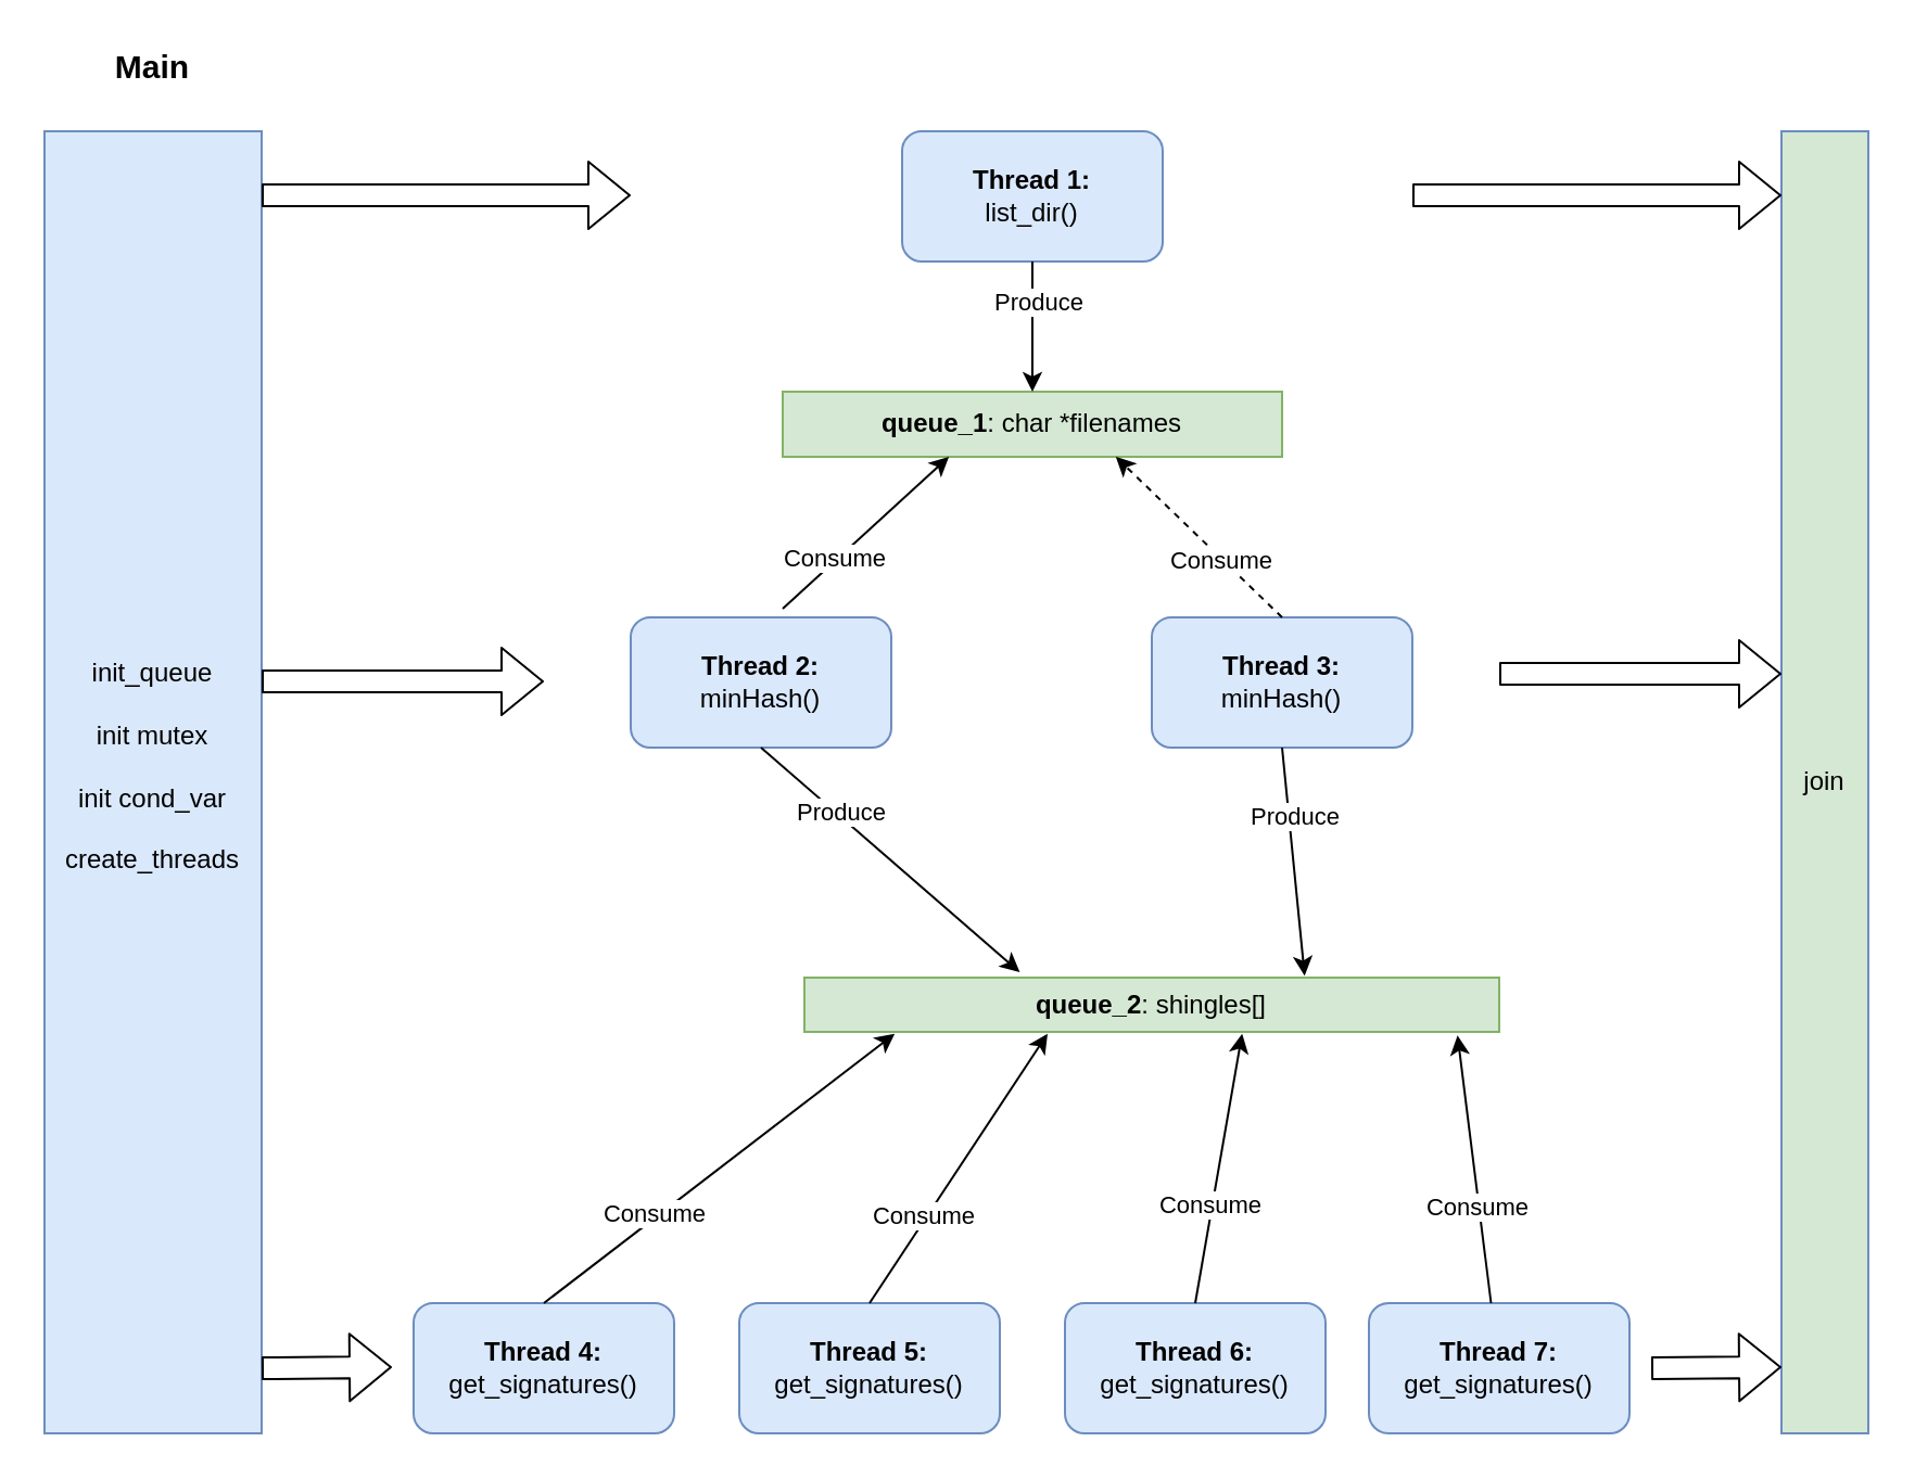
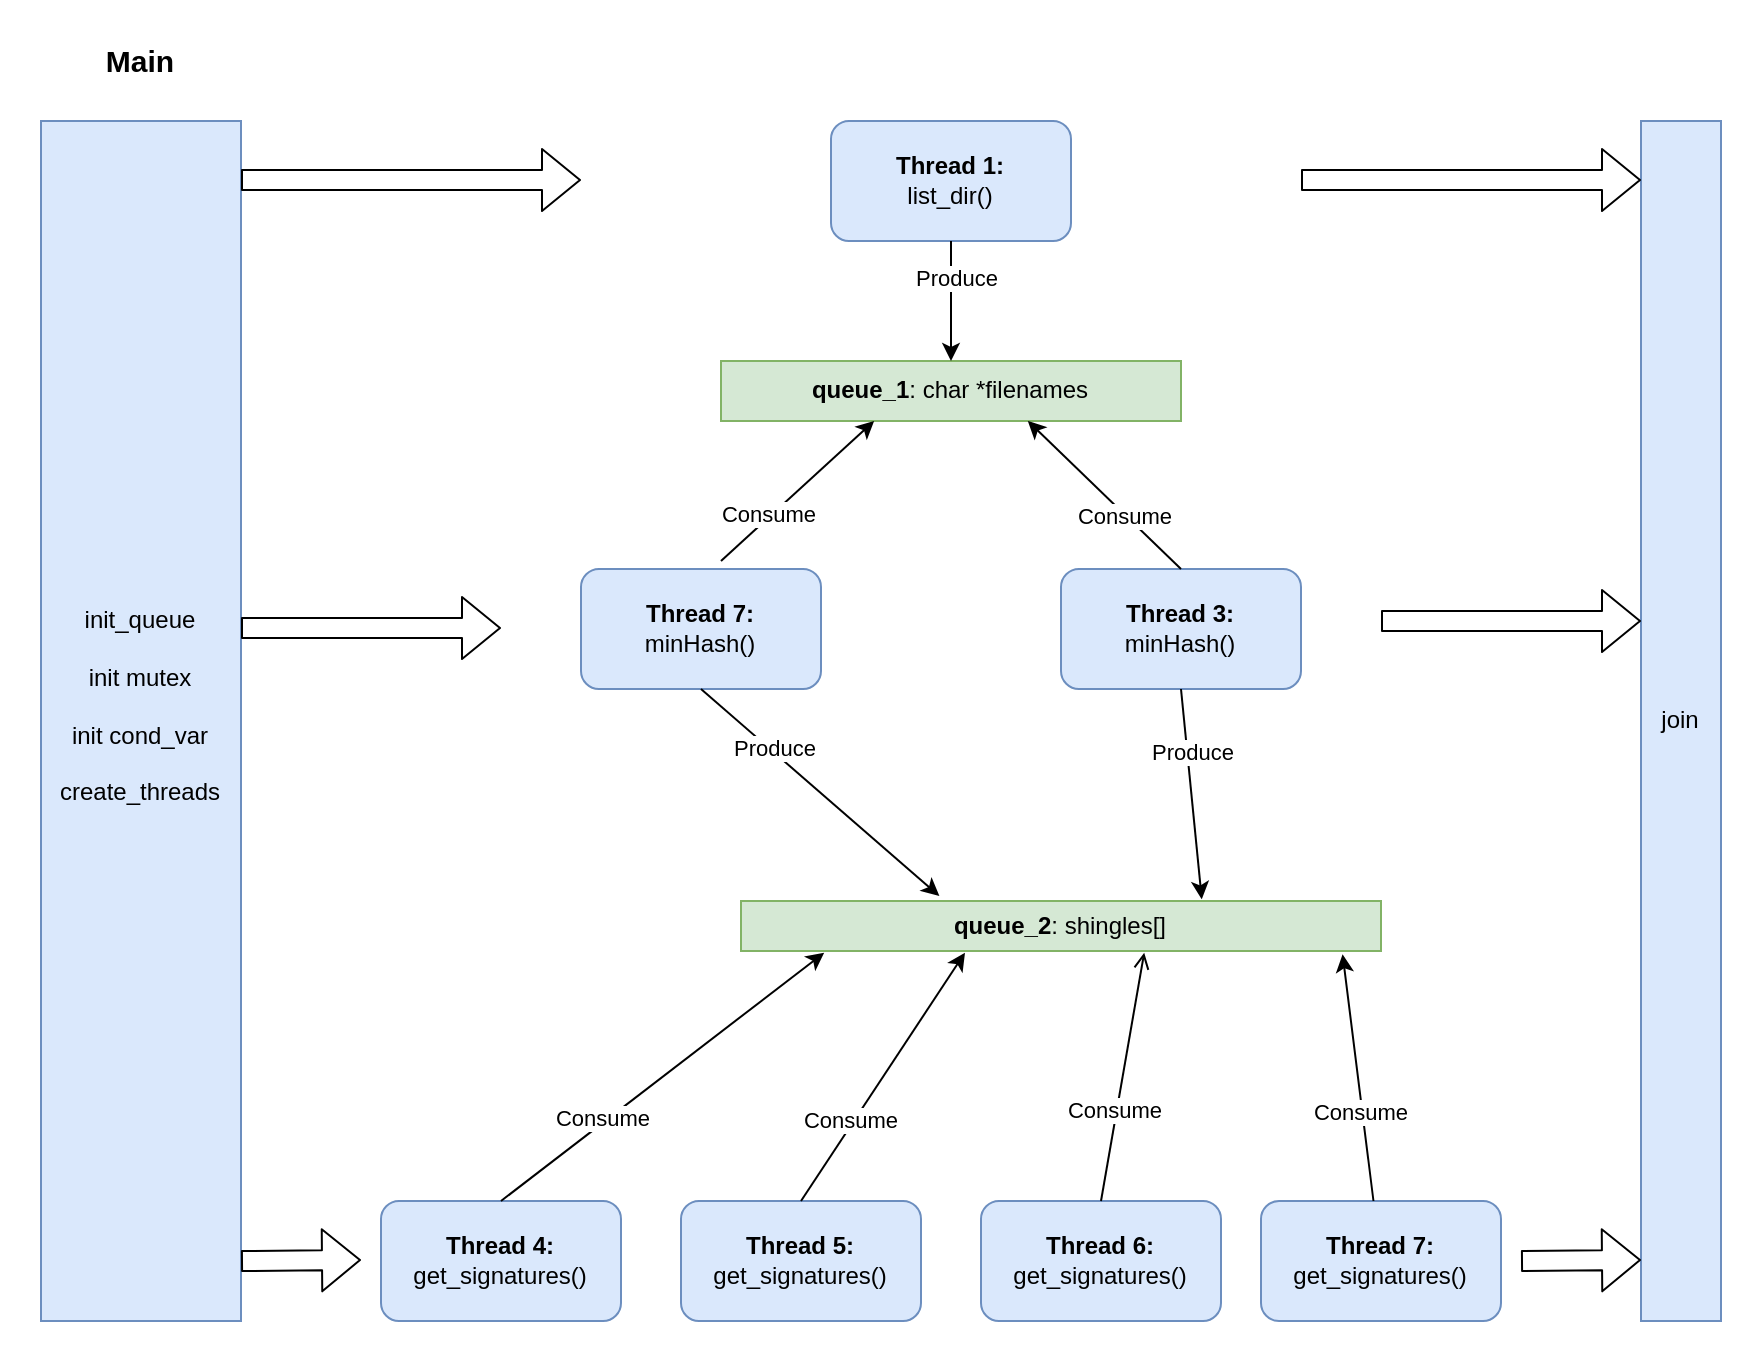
  <mxCell id="0" />
  <mxCell id="1" parent="0" />
  <mxCell id="2" value="&lt;b&gt;Thread 1:&lt;/b&gt;&lt;br&gt;list_dir()" style="rounded=1;whiteSpace=wrap;html=1;fillColor=#dae8fc;strokeColor=#6c8ebf;" vertex="1" parent="1"><mxGeometry x="415" y="60" width="120" height="60" as="geometry" /></mxCell>
- <mxCell id="3" value="&lt;b&gt;Thread 2:&lt;/b&gt;&lt;br&gt;minHash()" style="rounded=1;whiteSpace=wrap;html=1;fillColor=#dae8fc;strokeColor=#6c8ebf;" vertex="1" parent="1"><mxGeometry x="290" y="284" width="120" height="60" as="geometry" /></mxCell>
+ <mxCell id="3" value="&lt;b&gt;Thread 7:&lt;/b&gt;&lt;br&gt;minHash()" style="rounded=1;whiteSpace=wrap;html=1;fillColor=#dae8fc;strokeColor=#6c8ebf;" vertex="1" parent="1"><mxGeometry x="290" y="284" width="120" height="60" as="geometry" /></mxCell>
  <mxCell id="4" value="&lt;b&gt;Thread 3:&lt;/b&gt;&lt;br&gt;minHash()" style="rounded=1;whiteSpace=wrap;html=1;fillColor=#dae8fc;strokeColor=#6c8ebf;" vertex="1" parent="1"><mxGeometry x="530" y="284" width="120" height="60" as="geometry" /></mxCell>
  <mxCell id="5" value="&lt;b&gt;queue_1&lt;/b&gt;: char *filenames" style="rounded=0;whiteSpace=wrap;html=1;fillColor=#d5e8d4;strokeColor=#82b366;" vertex="1" parent="1"><mxGeometry x="360" y="180" width="230" height="30" as="geometry" /></mxCell>
  <mxCell id="6" value="" style="endArrow=classic;html=1;exitX=0.5;exitY=1;exitDx=0;exitDy=0;entryX=0.5;entryY=0;entryDx=0;entryDy=0;" edge="1" parent="1" source="2" target="5"><mxGeometry width="50" height="50" relative="1" as="geometry"><mxPoint x="450" y="240" as="sourcePoint" /><mxPoint x="500" y="190" as="targetPoint" /></mxGeometry></mxCell>
  <mxCell id="7" value="Produce" style="edgeLabel;html=1;align=center;verticalAlign=middle;resizable=0;points=[];" vertex="1" connectable="0" parent="6"><mxGeometry x="-0.4" y="2" relative="1" as="geometry"><mxPoint as="offset" /></mxGeometry></mxCell>
  <mxCell id="8" value="" style="endArrow=classic;html=1;entryX=0.333;entryY=1;entryDx=0;entryDy=0;entryPerimeter=0;" edge="1" parent="1" target="5"><mxGeometry width="50" height="50" relative="1" as="geometry"><mxPoint x="360" y="280" as="sourcePoint" /><mxPoint x="500" y="190" as="targetPoint" /></mxGeometry></mxCell>
  <mxCell id="9" value="Consume" style="edgeLabel;html=1;align=center;verticalAlign=middle;resizable=0;points=[];" vertex="1" connectable="0" parent="8"><mxGeometry x="-0.363" y="2" relative="1" as="geometry"><mxPoint as="offset" /></mxGeometry></mxCell>
- <mxCell id="10" value="" style="endArrow=classic;html=1;exitX=0.5;exitY=0;exitDx=0;exitDy=0;entryX=0.667;entryY=1;entryDx=0;entryDy=0;entryPerimeter=0;dashed=1;" edge="1" parent="1" source="4" target="5"><mxGeometry width="50" height="50" relative="1" as="geometry"><mxPoint x="450" y="240" as="sourcePoint" /><mxPoint x="500" y="190" as="targetPoint" /></mxGeometry></mxCell>
+ <mxCell id="10" value="" style="endArrow=classic;html=1;exitX=0.5;exitY=0;exitDx=0;exitDy=0;entryX=0.667;entryY=1;entryDx=0;entryDy=0;entryPerimeter=0;" edge="1" parent="1" source="4" target="5"><mxGeometry width="50" height="50" relative="1" as="geometry"><mxPoint x="450" y="240" as="sourcePoint" /><mxPoint x="500" y="190" as="targetPoint" /></mxGeometry></mxCell>
  <mxCell id="11" value="Consume" style="edgeLabel;html=1;align=center;verticalAlign=middle;resizable=0;points=[];" vertex="1" connectable="0" parent="10"><mxGeometry x="-0.273" y="1" relative="1" as="geometry"><mxPoint as="offset" /></mxGeometry></mxCell>
  <mxCell id="12" value="&lt;b&gt;Thread 7:&lt;/b&gt;&lt;br&gt;get_signatures()" style="rounded=1;whiteSpace=wrap;html=1;fillColor=#dae8fc;strokeColor=#6c8ebf;" vertex="1" parent="1"><mxGeometry x="630" y="600" width="120" height="60" as="geometry" /></mxCell>
  <mxCell id="13" value="&lt;b&gt;Thread 6:&lt;/b&gt;&lt;br&gt;get_signatures()" style="rounded=1;whiteSpace=wrap;html=1;fillColor=#dae8fc;strokeColor=#6c8ebf;" vertex="1" parent="1"><mxGeometry x="490" y="600" width="120" height="60" as="geometry" /></mxCell>
  <mxCell id="14" value="&lt;b&gt;Thread 5:&lt;/b&gt;&lt;br&gt;get_signatures()" style="rounded=1;whiteSpace=wrap;html=1;fillColor=#dae8fc;strokeColor=#6c8ebf;" vertex="1" parent="1"><mxGeometry x="340" y="600" width="120" height="60" as="geometry" /></mxCell>
  <mxCell id="15" value="&lt;b&gt;Thread 4:&lt;/b&gt;&lt;br&gt;get_signatures()" style="rounded=1;whiteSpace=wrap;html=1;fillColor=#dae8fc;strokeColor=#6c8ebf;" vertex="1" parent="1"><mxGeometry x="190" y="600" width="120" height="60" as="geometry" /></mxCell>
  <mxCell id="16" value="&lt;b&gt;queue_2&lt;/b&gt;: shingles[]" style="rounded=0;whiteSpace=wrap;html=1;fillColor=#d5e8d4;strokeColor=#82b366;" vertex="1" parent="1"><mxGeometry x="370" y="450" width="320" height="25" as="geometry" /></mxCell>
  <mxCell id="17" value="" style="endArrow=classic;html=1;exitX=0.5;exitY=1;exitDx=0;exitDy=0;entryX=0.31;entryY=-0.1;entryDx=0;entryDy=0;entryPerimeter=0;" edge="1" parent="1" target="16"><mxGeometry width="50" height="50" relative="1" as="geometry"><mxPoint x="350" y="344" as="sourcePoint" /><mxPoint x="350" y="454" as="targetPoint" /></mxGeometry></mxCell>
  <mxCell id="18" value="Produce" style="edgeLabel;html=1;align=center;verticalAlign=middle;resizable=0;points=[];" vertex="1" connectable="0" parent="17"><mxGeometry x="-0.4" y="2" relative="1" as="geometry"><mxPoint as="offset" /></mxGeometry></mxCell>
  <mxCell id="19" value="" style="endArrow=classic;html=1;exitX=0.5;exitY=1;exitDx=0;exitDy=0;entryX=0.72;entryY=-0.033;entryDx=0;entryDy=0;entryPerimeter=0;" edge="1" parent="1" source="4" target="16"><mxGeometry width="50" height="50" relative="1" as="geometry"><mxPoint x="589.5" y="344" as="sourcePoint" /><mxPoint x="589.5" y="454" as="targetPoint" /></mxGeometry></mxCell>
  <mxCell id="20" value="Produce" style="edgeLabel;html=1;align=center;verticalAlign=middle;resizable=0;points=[];" vertex="1" connectable="0" parent="19"><mxGeometry x="-0.4" y="2" relative="1" as="geometry"><mxPoint as="offset" /></mxGeometry></mxCell>
  <mxCell id="21" value="" style="endArrow=classic;html=1;entryX=0.13;entryY=1.033;entryDx=0;entryDy=0;entryPerimeter=0;exitX=0.5;exitY=0;exitDx=0;exitDy=0;" edge="1" parent="1" source="15" target="16"><mxGeometry width="50" height="50" relative="1" as="geometry"><mxPoint x="60" y="490" as="sourcePoint" /><mxPoint x="154.96" y="410" as="targetPoint" /></mxGeometry></mxCell>
  <mxCell id="22" value="Consume" style="edgeLabel;html=1;align=center;verticalAlign=middle;resizable=0;points=[];" vertex="1" connectable="0" parent="21"><mxGeometry x="-0.363" y="2" relative="1" as="geometry"><mxPoint as="offset" /></mxGeometry></mxCell>
  <mxCell id="23" value="" style="endArrow=classic;html=1;entryX=0.35;entryY=1.033;entryDx=0;entryDy=0;entryPerimeter=0;exitX=0.5;exitY=0;exitDx=0;exitDy=0;" edge="1" parent="1" source="14" target="16"><mxGeometry width="50" height="50" relative="1" as="geometry"><mxPoint x="290" y="510" as="sourcePoint" /><mxPoint x="384.96" y="430" as="targetPoint" /></mxGeometry></mxCell>
  <mxCell id="24" value="Consume" style="edgeLabel;html=1;align=center;verticalAlign=middle;resizable=0;points=[];" vertex="1" connectable="0" parent="23"><mxGeometry x="-0.363" y="2" relative="1" as="geometry"><mxPoint as="offset" /></mxGeometry></mxCell>
  <mxCell id="25" value="" style="endArrow=classic;html=1;entryX=0.94;entryY=1.067;entryDx=0;entryDy=0;entryPerimeter=0;" edge="1" parent="1" source="12" target="16"><mxGeometry width="50" height="50" relative="1" as="geometry"><mxPoint x="754.96" y="460" as="sourcePoint" /><mxPoint x="660" y="376" as="targetPoint" /></mxGeometry></mxCell>
  <mxCell id="26" value="Consume" style="edgeLabel;html=1;align=center;verticalAlign=middle;resizable=0;points=[];" vertex="1" connectable="0" parent="25"><mxGeometry x="-0.273" y="1" relative="1" as="geometry"><mxPoint as="offset" /></mxGeometry></mxCell>
- <mxCell id="27" value="" style="endArrow=classic;html=1;entryX=0.63;entryY=1.033;entryDx=0;entryDy=0;entryPerimeter=0;exitX=0.5;exitY=0;exitDx=0;exitDy=0;" edge="1" parent="1" source="13" target="16"><mxGeometry width="50" height="50" relative="1" as="geometry"><mxPoint x="553.357" y="577.99" as="sourcePoint" /><mxPoint x="440" y="520" as="targetPoint" /></mxGeometry></mxCell>
+ <mxCell id="27" value="" style="endArrow=open;html=1;entryX=0.63;entryY=1.033;entryDx=0;entryDy=0;entryPerimeter=0;exitX=0.5;exitY=0;exitDx=0;exitDy=0;" edge="1" parent="1" source="13" target="16"><mxGeometry width="50" height="50" relative="1" as="geometry"><mxPoint x="553.357" y="577.99" as="sourcePoint" /><mxPoint x="440" y="520" as="targetPoint" /></mxGeometry></mxCell>
  <mxCell id="28" value="Consume" style="edgeLabel;html=1;align=center;verticalAlign=middle;resizable=0;points=[];" vertex="1" connectable="0" parent="27"><mxGeometry x="-0.273" y="1" relative="1" as="geometry"><mxPoint as="offset" /></mxGeometry></mxCell>
- <mxCell id="29" value="&lt;span&gt;join&lt;/span&gt;" style="rounded=0;whiteSpace=wrap;html=1;fillColor=#d5e8d4;strokeColor=#6c8ebf;fontStyle=0;" vertex="1" parent="1"><mxGeometry x="820" y="60" width="40" height="600" as="geometry" /></mxCell>
+ <mxCell id="29" value="&lt;span&gt;join&lt;/span&gt;" style="rounded=0;whiteSpace=wrap;html=1;fillColor=#dae8fc;strokeColor=#6c8ebf;fontStyle=0" vertex="1" parent="1"><mxGeometry x="820" y="60" width="40" height="600" as="geometry" /></mxCell>
  <mxCell id="30" value="" style="shape=flexArrow;endArrow=classic;html=1;" edge="1" parent="1"><mxGeometry width="50" height="50" relative="1" as="geometry"><mxPoint x="760" y="630" as="sourcePoint" /><mxPoint x="820" y="629.5" as="targetPoint" /></mxGeometry></mxCell>
  <mxCell id="31" value="" style="shape=flexArrow;endArrow=classic;html=1;" edge="1" parent="1"><mxGeometry width="50" height="50" relative="1" as="geometry"><mxPoint x="650" y="89.5" as="sourcePoint" /><mxPoint x="820" y="89.5" as="targetPoint" /></mxGeometry></mxCell>
  <mxCell id="32" value="" style="shape=flexArrow;endArrow=classic;html=1;" edge="1" parent="1"><mxGeometry width="50" height="50" relative="1" as="geometry"><mxPoint x="690" y="310" as="sourcePoint" /><mxPoint x="820" y="310" as="targetPoint" /></mxGeometry></mxCell>
  <mxCell id="33" value="&lt;br&gt;&lt;span&gt;&lt;span&gt;init_queue&lt;br&gt;&lt;br&gt;init mutex&lt;br&gt;&lt;br&gt;init cond_var&lt;br&gt;&lt;br&gt;&lt;/span&gt;create_threads&lt;br&gt;&lt;br&gt;&lt;br&gt;&lt;/span&gt;" style="rounded=0;whiteSpace=wrap;html=1;fillColor=#dae8fc;strokeColor=#6c8ebf;fontStyle=0" vertex="1" parent="1"><mxGeometry x="20" y="60" width="100" height="600" as="geometry" /></mxCell>
  <mxCell id="34" value="" style="shape=flexArrow;endArrow=classic;html=1;" edge="1" parent="1"><mxGeometry width="50" height="50" relative="1" as="geometry"><mxPoint x="120" y="89.5" as="sourcePoint" /><mxPoint x="290" y="89.5" as="targetPoint" /></mxGeometry></mxCell>
  <mxCell id="35" value="" style="shape=flexArrow;endArrow=classic;html=1;" edge="1" parent="1"><mxGeometry width="50" height="50" relative="1" as="geometry"><mxPoint x="120" y="313.5" as="sourcePoint" /><mxPoint x="250" y="313.5" as="targetPoint" /></mxGeometry></mxCell>
  <mxCell id="36" value="" style="shape=flexArrow;endArrow=classic;html=1;" edge="1" parent="1"><mxGeometry width="50" height="50" relative="1" as="geometry"><mxPoint x="120" y="630" as="sourcePoint" /><mxPoint x="180" y="629.5" as="targetPoint" /></mxGeometry></mxCell>
  <mxCell id="37" value="&lt;font size=&quot;1&quot;&gt;&lt;b style=&quot;font-size: 15px&quot;&gt;Main&lt;/b&gt;&lt;/font&gt;" style="text;html=1;strokeColor=none;fillColor=none;align=center;verticalAlign=middle;whiteSpace=wrap;rounded=0;" vertex="1" parent="1"><mxGeometry x="50" y="20" width="40" height="20" as="geometry" /></mxCell>
